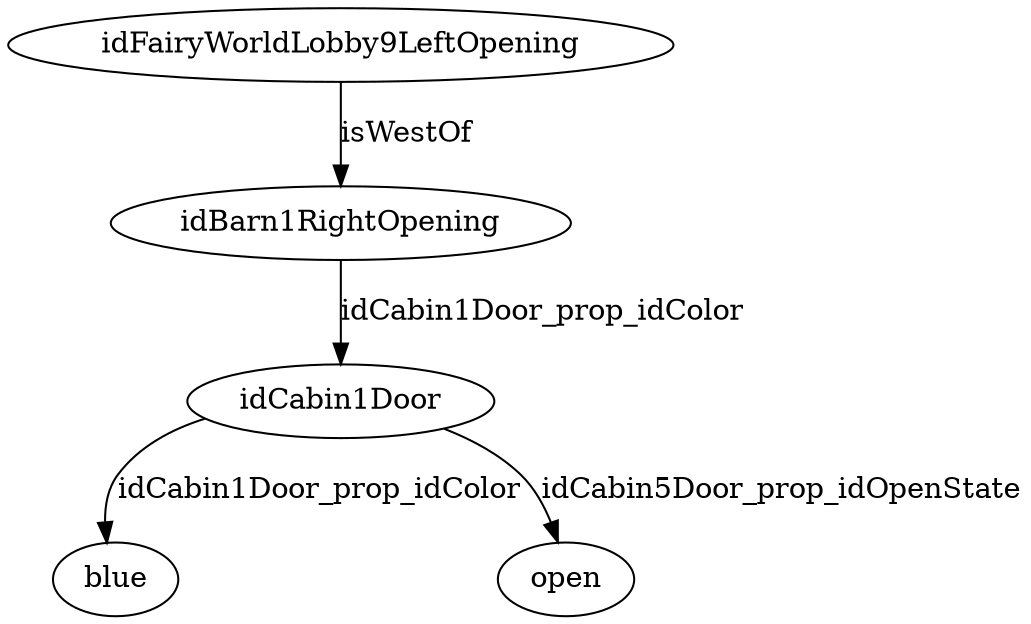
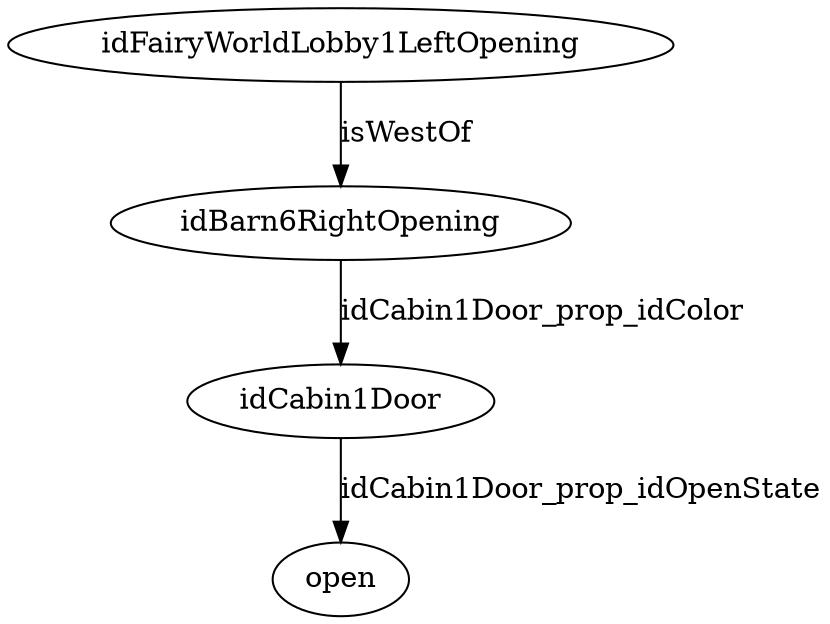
  strict digraph {
    edge [edge_type=relationship]
-   idBarn1RightOpening [node_type=entity_node root=root]
+   idBarn1RightOpening [node_type=entity_node root=root label=idBarn6RightOpening]
    idCabin1Door
-   blue
    open
-   idFairyWorldLobby1LeftOpening [label=idFairyWorldLobby9LeftOpening]
+   idFairyWorldLobby1LeftOpening
    idBarn1RightOpening -> idCabin1Door [label=idCabin1Door_prop_idColor]
-   idCabin1Door -> blue [edge_type=property label=idCabin1Door_prop_idColor]
-   idCabin1Door -> open [edge_type=property label=idCabin5Door_prop_idOpenState]
+   idCabin1Door -> open [edge_type=property label=idCabin1Door_prop_idOpenState]
    idFairyWorldLobby1LeftOpening -> idBarn1RightOpening [label=isWestOf]
  }
